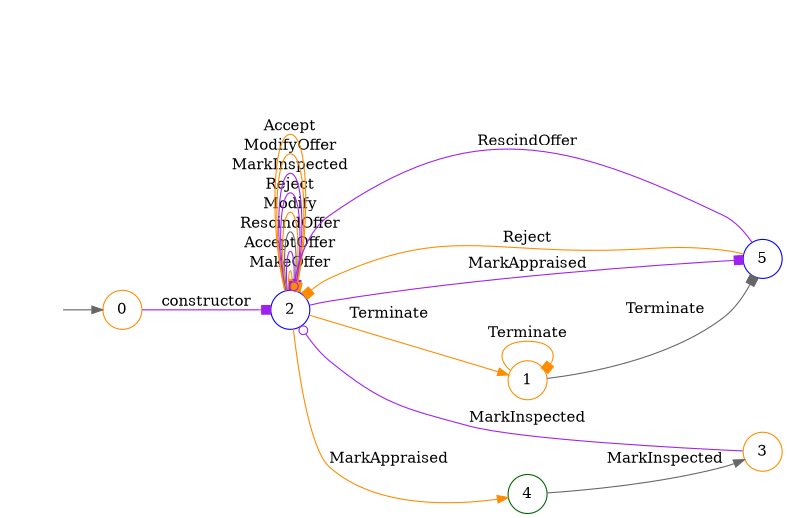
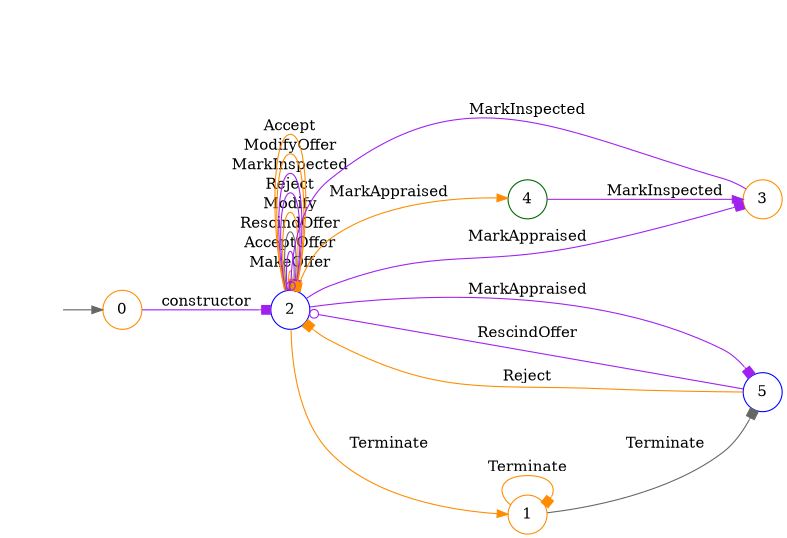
  digraph {
    rankdir=LR
    node [color=darkorange shape=circle]
    edge [arrowhead=box color=purple]
    "" [color=brown shape=plaintext]
    n2 [label=0]
    n3 [color=blue label=2]
    n4 [color=blue label=5]
    n5 [color=darkgreen label=4]
    n6 [label=3]
    n7 [label=1]
    "" -> n2 [arrowhead=normal color=gray40]
    n2 -> n3 [label=constructor]
    n3 -> n3 [arrowhead=normal color=darkorange label=MakeOffer]
    n3 -> n3 [label=AcceptOffer]
    n3 -> n3 [arrowhead=odot color=gray40 label=RescindOffer]
    n3 -> n3 [arrowhead=odot color=darkorange label=Modify]
    n3 -> n3 [arrowhead=normal label=Reject]
    n3 -> n3 [arrowhead=normal label=MarkInspected]
    n3 -> n3 [color=darkorange label=ModifyOffer]
    n3 -> n3 [color=darkorange label=Accept]
    n3 -> n4 [label=MarkAppraised]
    n3 -> n5 [arrowhead=normal color=darkorange label=MarkAppraised]
+   n3 -> n6 [label=MarkAppraised]
    n3 -> n7 [arrowhead=normal color=darkorange label=Terminate]
    n4 -> n3 [arrowhead=odot label=RescindOffer]
    n4 -> n3 [color=darkorange label=Reject]
-   n5 -> n6 [arrowhead=normal color=gray40 label=MarkInspected]
+   n5 -> n6 [arrowhead=normal label=MarkInspected]
    n6 -> n3 [arrowhead=odot label=MarkInspected]
    n7 -> n4 [color=gray40 label=Terminate]
    n7 -> n7 [color=darkorange label=Terminate]
  }
